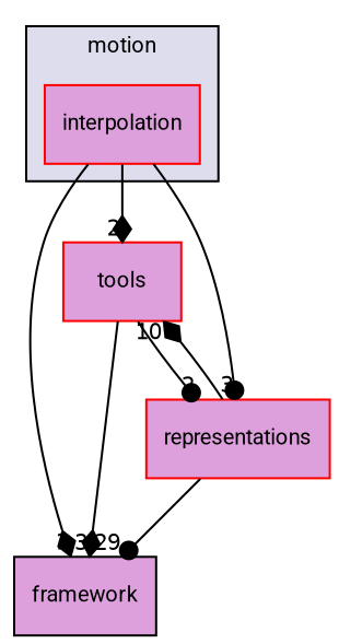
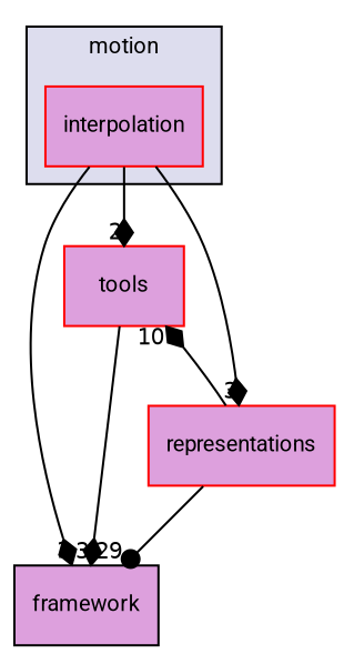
  digraph {
    compound=true
    fontname=Roboto
    node [color=red fillcolor=plum fontname=Roboto fontsize=10 shape=box style=filled]
    edge [arrowhead=diamond fontname=Roboto headlabel=2 labeldistance=1.5 labelfontname=Helvetica labelfontsize=10]
    n1 [label=interpolation pencolor=black]
    n2 [label=framework color=""]
    n3 [label=tools]
    n4 [label=representations]
    subgraph cluster_1 {
      bgcolor="#ddddee"
      fontsize=10
      label=motion
      pencolor=black
      n1
    }
    n1 -> n2 [headlabel=1]
    n1 -> n3
-   n1 -> n4 [arrowhead=dot headlabel=3]
+   n1 -> n4 [headlabel=3]
    n3 -> n2 [headlabel=3]
-   n3 -> n4 [arrowhead=dot]
    n4 -> n2 [arrowhead=dot headlabel=29]
    n4 -> n3 [headlabel=10]
  }
